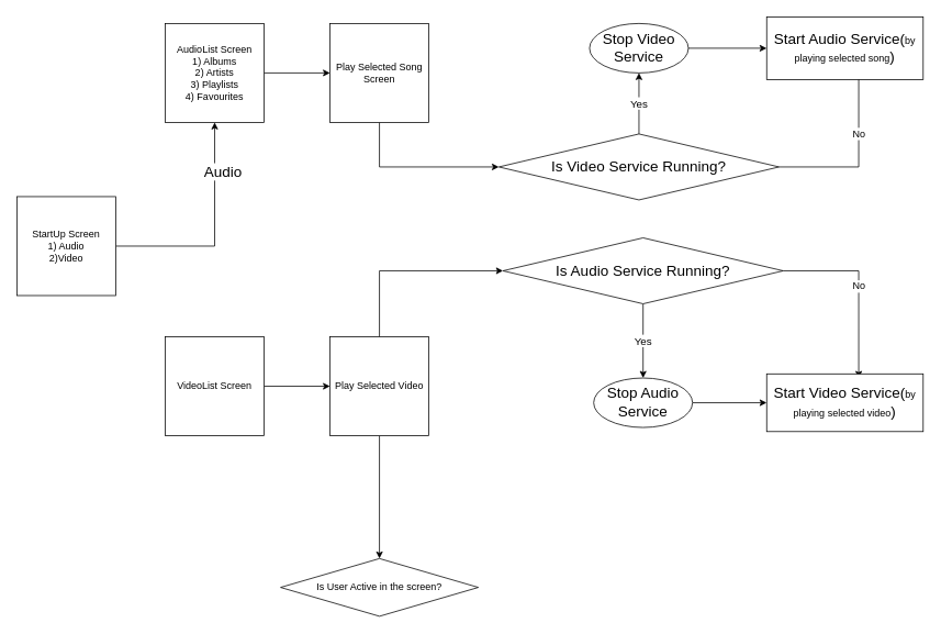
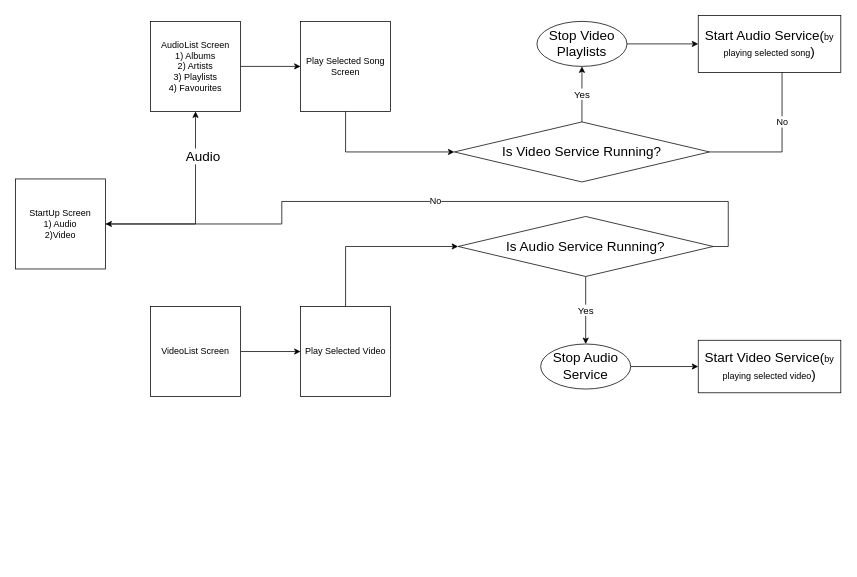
  <mxCell id="0" />
  <mxCell id="1" parent="0" />
  <mxCell id="2" value="&lt;font style=&quot;font-size: 18px&quot;&gt;Audio&lt;/font&gt;" style="edgeStyle=orthogonalEdgeStyle;rounded=0;orthogonalLoop=1;jettySize=auto;html=1;" parent="1" source="3" target="5" edge="1"><mxGeometry x="0.556" y="-10" relative="1" as="geometry"><mxPoint as="offset" /></mxGeometry></mxCell>
  <mxCell id="3" value="StartUp Screen&lt;br&gt;1) Audio&lt;br&gt;2)Video" style="whiteSpace=wrap;html=1;aspect=fixed;" parent="1" vertex="1"><mxGeometry x="20" y="238" width="120" height="120" as="geometry" /></mxCell>
  <mxCell id="4" value="" style="edgeStyle=orthogonalEdgeStyle;rounded=0;orthogonalLoop=1;jettySize=auto;html=1;" parent="1" source="5" target="9" edge="1"><mxGeometry relative="1" as="geometry" /></mxCell>
  <mxCell id="5" value="AudioList Screen&lt;br&gt;1) Albums&lt;br&gt;2) Artists&lt;br&gt;3) Playlists&lt;br&gt;4) Favourites" style="whiteSpace=wrap;html=1;aspect=fixed;" parent="1" vertex="1"><mxGeometry x="200" y="28" width="120" height="120" as="geometry" /></mxCell>
  <mxCell id="6" value="" style="edgeStyle=orthogonalEdgeStyle;rounded=0;orthogonalLoop=1;jettySize=auto;html=1;" parent="1" source="7" target="12" edge="1"><mxGeometry relative="1" as="geometry" /></mxCell>
  <mxCell id="7" value="VideoList Screen" style="whiteSpace=wrap;html=1;aspect=fixed;" parent="1" vertex="1"><mxGeometry x="200" y="408" width="120" height="120" as="geometry" /></mxCell>
  <mxCell id="8" style="edgeStyle=orthogonalEdgeStyle;rounded=0;orthogonalLoop=1;jettySize=auto;html=1;exitX=0.5;exitY=1;exitDx=0;exitDy=0;entryX=0;entryY=0.5;entryDx=0;entryDy=0;fontSize=12;" parent="1" source="9" target="22" edge="1"><mxGeometry relative="1" as="geometry" /></mxCell>
  <mxCell id="9" value="Play Selected Song&lt;br&gt;Screen" style="whiteSpace=wrap;html=1;aspect=fixed;" parent="1" vertex="1"><mxGeometry x="400" y="28" width="120" height="120" as="geometry" /></mxCell>
  <mxCell id="10" style="edgeStyle=orthogonalEdgeStyle;rounded=0;orthogonalLoop=1;jettySize=auto;html=1;exitX=0.5;exitY=0;exitDx=0;exitDy=0;entryX=0;entryY=0.5;entryDx=0;entryDy=0;fontSize=18;" parent="1" source="12" target="15" edge="1"><mxGeometry relative="1" as="geometry" /></mxCell>
- <mxCell id="11" value="" style="edgeStyle=orthogonalEdgeStyle;rounded=0;orthogonalLoop=1;jettySize=auto;html=1;fontSize=12;" parent="1" source="12" target="19" edge="1"><mxGeometry relative="1" as="geometry" /></mxCell>
  <mxCell id="12" value="Play Selected Video" style="whiteSpace=wrap;html=1;aspect=fixed;" parent="1" vertex="1"><mxGeometry x="400" y="408" width="120" height="120" as="geometry" /></mxCell>
  <mxCell id="13" value="Yes" style="edgeStyle=orthogonalEdgeStyle;rounded=0;orthogonalLoop=1;jettySize=auto;html=1;fontSize=13;" parent="1" source="15" target="17" edge="1"><mxGeometry relative="1" as="geometry" /></mxCell>
- <mxCell id="14" value="No" style="edgeStyle=orthogonalEdgeStyle;rounded=0;orthogonalLoop=1;jettySize=auto;html=1;exitX=1;exitY=0.5;exitDx=0;exitDy=0;entryX=0.588;entryY=0.071;entryDx=0;entryDy=0;entryPerimeter=0;fontSize=12;" parent="1" source="15" target="18" edge="1"><mxGeometry relative="1" as="geometry" /></mxCell>
+ <mxCell id="14" value="No" style="edgeStyle=orthogonalEdgeStyle;rounded=0;orthogonalLoop=1;jettySize=auto;html=1;exitX=1;exitY=0.5;exitDx=0;exitDy=0;fontSize=12;" parent="1" source="15" target="3" edge="1"><mxGeometry relative="1" as="geometry" /></mxCell>
  <mxCell id="15" value="Is Audio Service Running?" style="rhombus;whiteSpace=wrap;html=1;fontSize=18;" parent="1" vertex="1"><mxGeometry x="610" y="288" width="340" height="80" as="geometry" /></mxCell>
  <mxCell id="16" value="" style="edgeStyle=orthogonalEdgeStyle;rounded=0;orthogonalLoop=1;jettySize=auto;html=1;fontSize=13;" parent="1" source="17" target="18" edge="1"><mxGeometry relative="1" as="geometry" /></mxCell>
  <mxCell id="17" value="Stop Audio Service" style="ellipse;whiteSpace=wrap;html=1;fontSize=18;" parent="1" vertex="1"><mxGeometry x="720" y="458" width="120" height="60" as="geometry" /></mxCell>
  <mxCell id="18" value="Start Video Service(&lt;font style=&quot;font-size: 12px&quot;&gt;by playing selected video&lt;/font&gt;)" style="whiteSpace=wrap;html=1;fontSize=18;" parent="1" vertex="1"><mxGeometry x="930" y="453" width="190" height="70" as="geometry" /></mxCell>
- <mxCell id="19" value="Is User Active in the screen?" style="rhombus;whiteSpace=wrap;html=1;" parent="1" vertex="1"><mxGeometry x="340" y="677" width="240" height="70" as="geometry" /></mxCell>
  <mxCell id="20" value="Yes" style="edgeStyle=orthogonalEdgeStyle;rounded=0;orthogonalLoop=1;jettySize=auto;html=1;fontSize=13;" parent="1" source="22" target="24" edge="1"><mxGeometry relative="1" as="geometry" /></mxCell>
  <mxCell id="21" value="No" style="edgeStyle=orthogonalEdgeStyle;rounded=0;orthogonalLoop=1;jettySize=auto;html=1;exitX=1;exitY=0.5;exitDx=0;exitDy=0;entryX=0.588;entryY=0.071;entryDx=0;entryDy=0;entryPerimeter=0;fontSize=12;" parent="1" source="22" target="25" edge="1"><mxGeometry relative="1" as="geometry" /></mxCell>
  <mxCell id="22" value="Is Video Service Running?" style="rhombus;whiteSpace=wrap;html=1;fontSize=18;" parent="1" vertex="1"><mxGeometry x="605" y="162" width="340" height="80" as="geometry" /></mxCell>
  <mxCell id="23" value="" style="edgeStyle=orthogonalEdgeStyle;rounded=0;orthogonalLoop=1;jettySize=auto;html=1;fontSize=13;" parent="1" source="24" target="25" edge="1"><mxGeometry relative="1" as="geometry" /></mxCell>
- <mxCell id="24" value="Stop Video Service" style="ellipse;whiteSpace=wrap;html=1;fontSize=18;" parent="1" vertex="1"><mxGeometry x="715" y="28" width="120" height="60" as="geometry" /></mxCell>
+ <mxCell id="24" value="Stop Video Playlists" style="ellipse;whiteSpace=wrap;html=1;fontSize=18;" parent="1" vertex="1"><mxGeometry x="715" y="28" width="120" height="60" as="geometry" /></mxCell>
  <mxCell id="25" value="Start Audio Service(&lt;font style=&quot;font-size: 12px&quot;&gt;by playing selected song&lt;/font&gt;)" style="whiteSpace=wrap;html=1;fontSize=18;" parent="1" vertex="1"><mxGeometry x="930" y="20" width="190" height="76" as="geometry" /></mxCell>
